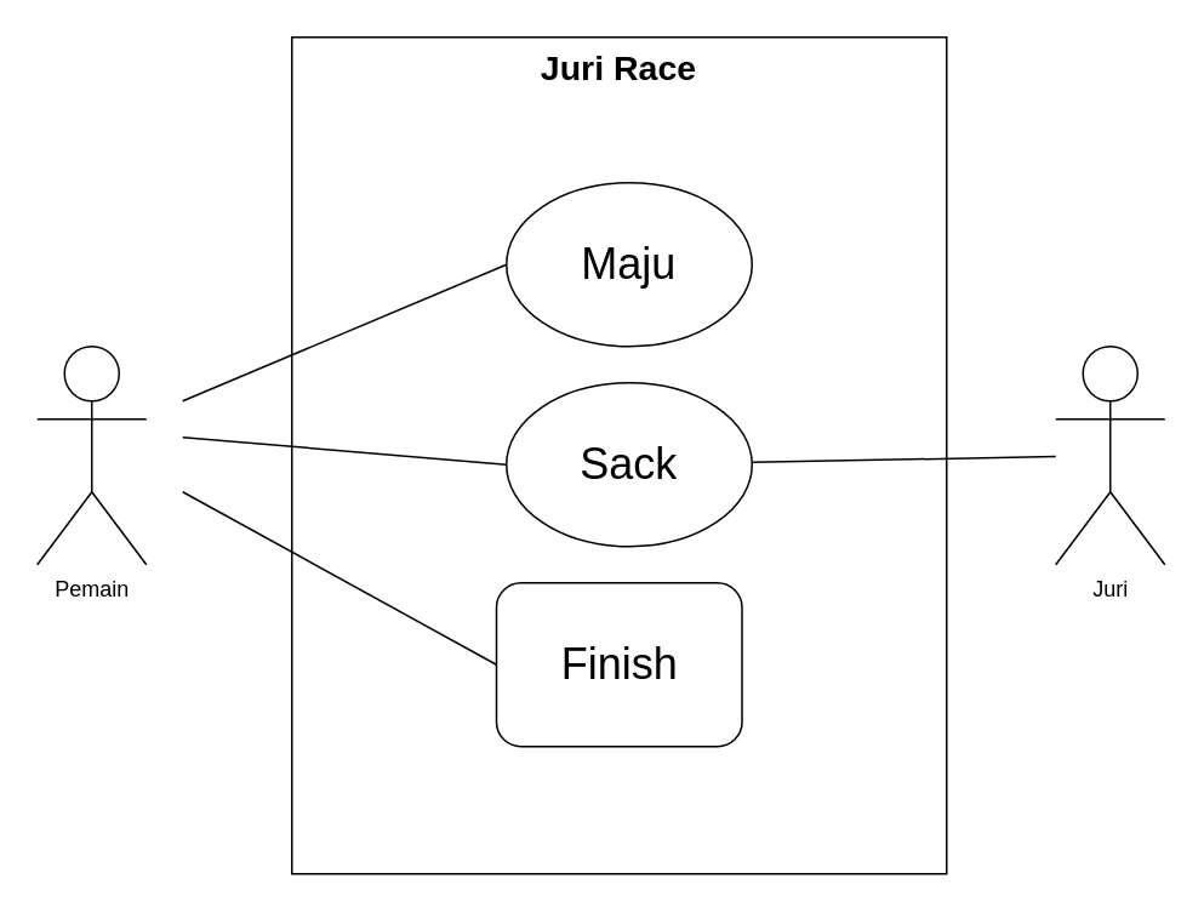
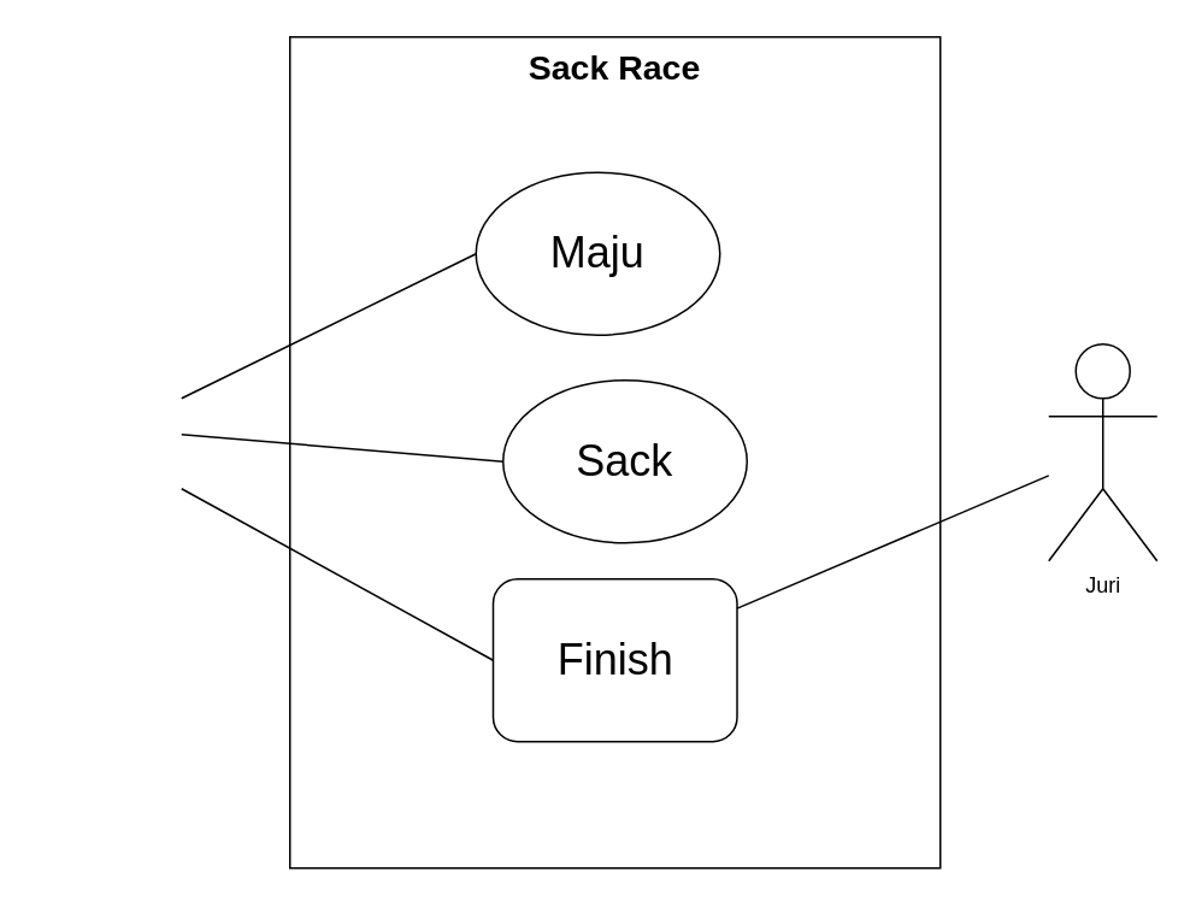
  <mxCell id="0" />
  <mxCell id="1" parent="0" />
- <mxCell id="2" value="Juri Race" style="rounded=0;whiteSpace=wrap;html=1;verticalAlign=top;fontStyle=1;fontSize=19;" vertex="1" parent="1"><mxGeometry x="160" y="20" width="360" height="460" as="geometry" /></mxCell>
- <mxCell id="3" value="Pemain" style="shape=umlActor;verticalLabelPosition=bottom;verticalAlign=top;html=1;outlineConnect=0;" vertex="1" parent="1"><mxGeometry x="20" y="190" width="60" height="120" as="geometry" /></mxCell>
- <mxCell id="4" value="Maju" style="ellipse;whiteSpace=wrap;html=1;fontSize=24;" vertex="1" parent="1"><mxGeometry x="278" y="100" width="135" height="90" as="geometry" /></mxCell>
+ <mxCell id="2" value="Sack Race" style="rounded=0;whiteSpace=wrap;html=1;verticalAlign=top;fontStyle=1;fontSize=19;" vertex="1" parent="1"><mxGeometry x="160" y="20" width="360" height="460" as="geometry" /></mxCell>
+ <mxCell id="4" value="Maju" style="ellipse;whiteSpace=wrap;html=1;fontSize=24;" vertex="1" parent="1"><mxGeometry x="263" y="95" width="135" height="90" as="geometry" /></mxCell>
  <mxCell id="5" value="Sack" style="ellipse;whiteSpace=wrap;html=1;fontSize=24;" vertex="1" parent="1"><mxGeometry x="278" y="210" width="135" height="90" as="geometry" /></mxCell>
  <mxCell id="6" value="Finish" style="whiteSpace=wrap;html=1;fontSize=24;fontStyle=0;rounded=1;" vertex="1" parent="1"><mxGeometry x="272.5" y="320" width="135" height="90" as="geometry" /></mxCell>
  <mxCell id="7" value="" style="endArrow=none;html=1;rounded=0;entryX=0;entryY=0.5;entryDx=0;entryDy=0;" edge="1" parent="1" target="4"><mxGeometry width="50" height="50" relative="1" as="geometry"><mxPoint x="100" y="220" as="sourcePoint" /><mxPoint x="440" y="240" as="targetPoint" /></mxGeometry></mxCell>
  <mxCell id="8" value="" style="endArrow=none;html=1;rounded=0;entryX=0;entryY=0.5;entryDx=0;entryDy=0;" edge="1" parent="1" target="5"><mxGeometry width="50" height="50" relative="1" as="geometry"><mxPoint x="100" y="240" as="sourcePoint" /><mxPoint x="440" y="240" as="targetPoint" /></mxGeometry></mxCell>
  <mxCell id="9" value="" style="endArrow=none;html=1;rounded=0;entryX=0;entryY=0.5;entryDx=0;entryDy=0;" edge="1" parent="1" target="6"><mxGeometry width="50" height="50" relative="1" as="geometry"><mxPoint x="100" y="270" as="sourcePoint" /><mxPoint x="440" y="240" as="targetPoint" /></mxGeometry></mxCell>
  <mxCell id="10" value="Juri" style="shape=umlActor;verticalLabelPosition=bottom;verticalAlign=top;html=1;outlineConnect=0;" vertex="1" parent="1"><mxGeometry x="580" y="190" width="60" height="120" as="geometry" /></mxCell>
- <mxCell id="11" value="" style="endArrow=none;html=1;rounded=0;" edge="1" parent="1" source="10" target="5"><mxGeometry width="50" height="50" relative="1" as="geometry"><mxPoint x="390" y="220" as="sourcePoint" /><mxPoint x="440" y="170" as="targetPoint" /></mxGeometry></mxCell>
+ <mxCell id="11" value="" style="endArrow=none;html=1;rounded=0;" edge="1" parent="1" source="10" target="6"><mxGeometry width="50" height="50" relative="1" as="geometry"><mxPoint x="390" y="220" as="sourcePoint" /><mxPoint x="440" y="170" as="targetPoint" /></mxGeometry></mxCell>
